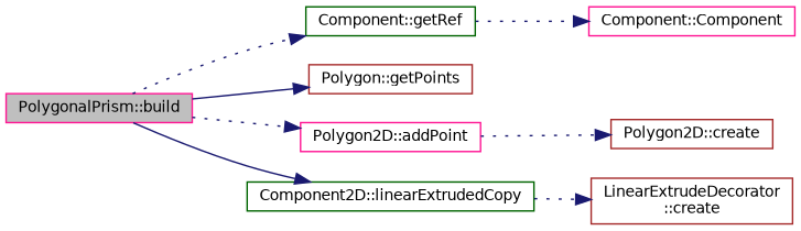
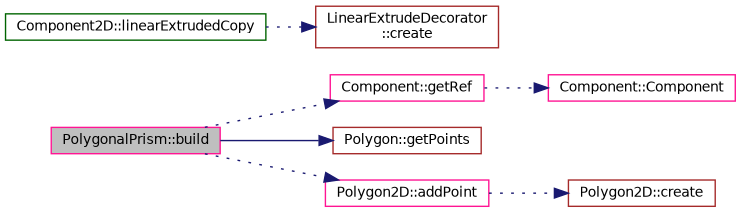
  digraph {
    rankdir=LR
    node [color=deeppink fillcolor=white fontname=Helvetica fontsize=10 shape=record style=filled]
    edge [color=midnightblue fontname=Helvetica fontsize=10 labelfontname=Helvetica labelfontsize=10 style=dotted]
    n1 [fillcolor=grey75 fontcolor=black height=0.2 label="PolygonalPrism::build" width=0.4]
-   n2 [color=darkgreen height=0.2 label="Component::getRef" width=0.4]
+   n2 [height=0.2 label="Component::getRef" width=0.4]
    n3 [color=brown height=0.2 label="Polygon::getPoints" width=0.4]
    n4 [height=0.2 label="Polygon2D::addPoint" width=0.4]
    n5 [color=darkgreen height=0.2 label="Component2D::linearExtrudedCopy" width=0.4]
    n6 [color=brown height=0.2 label="Polygon2D::create" width=0.4]
    n7 [height=0.2 label="Component::Component" width=0.4]
    n8 [color=brown height=0.2 label="LinearExtrudeDecorator\l::create" width=0.4]
    n1 -> n2
    n1 -> n3 [style=solid]
    n1 -> n4
-   n1 -> n5 [style=solid]
    n2 -> n7
    n4 -> n6
    n5 -> n8
  }
